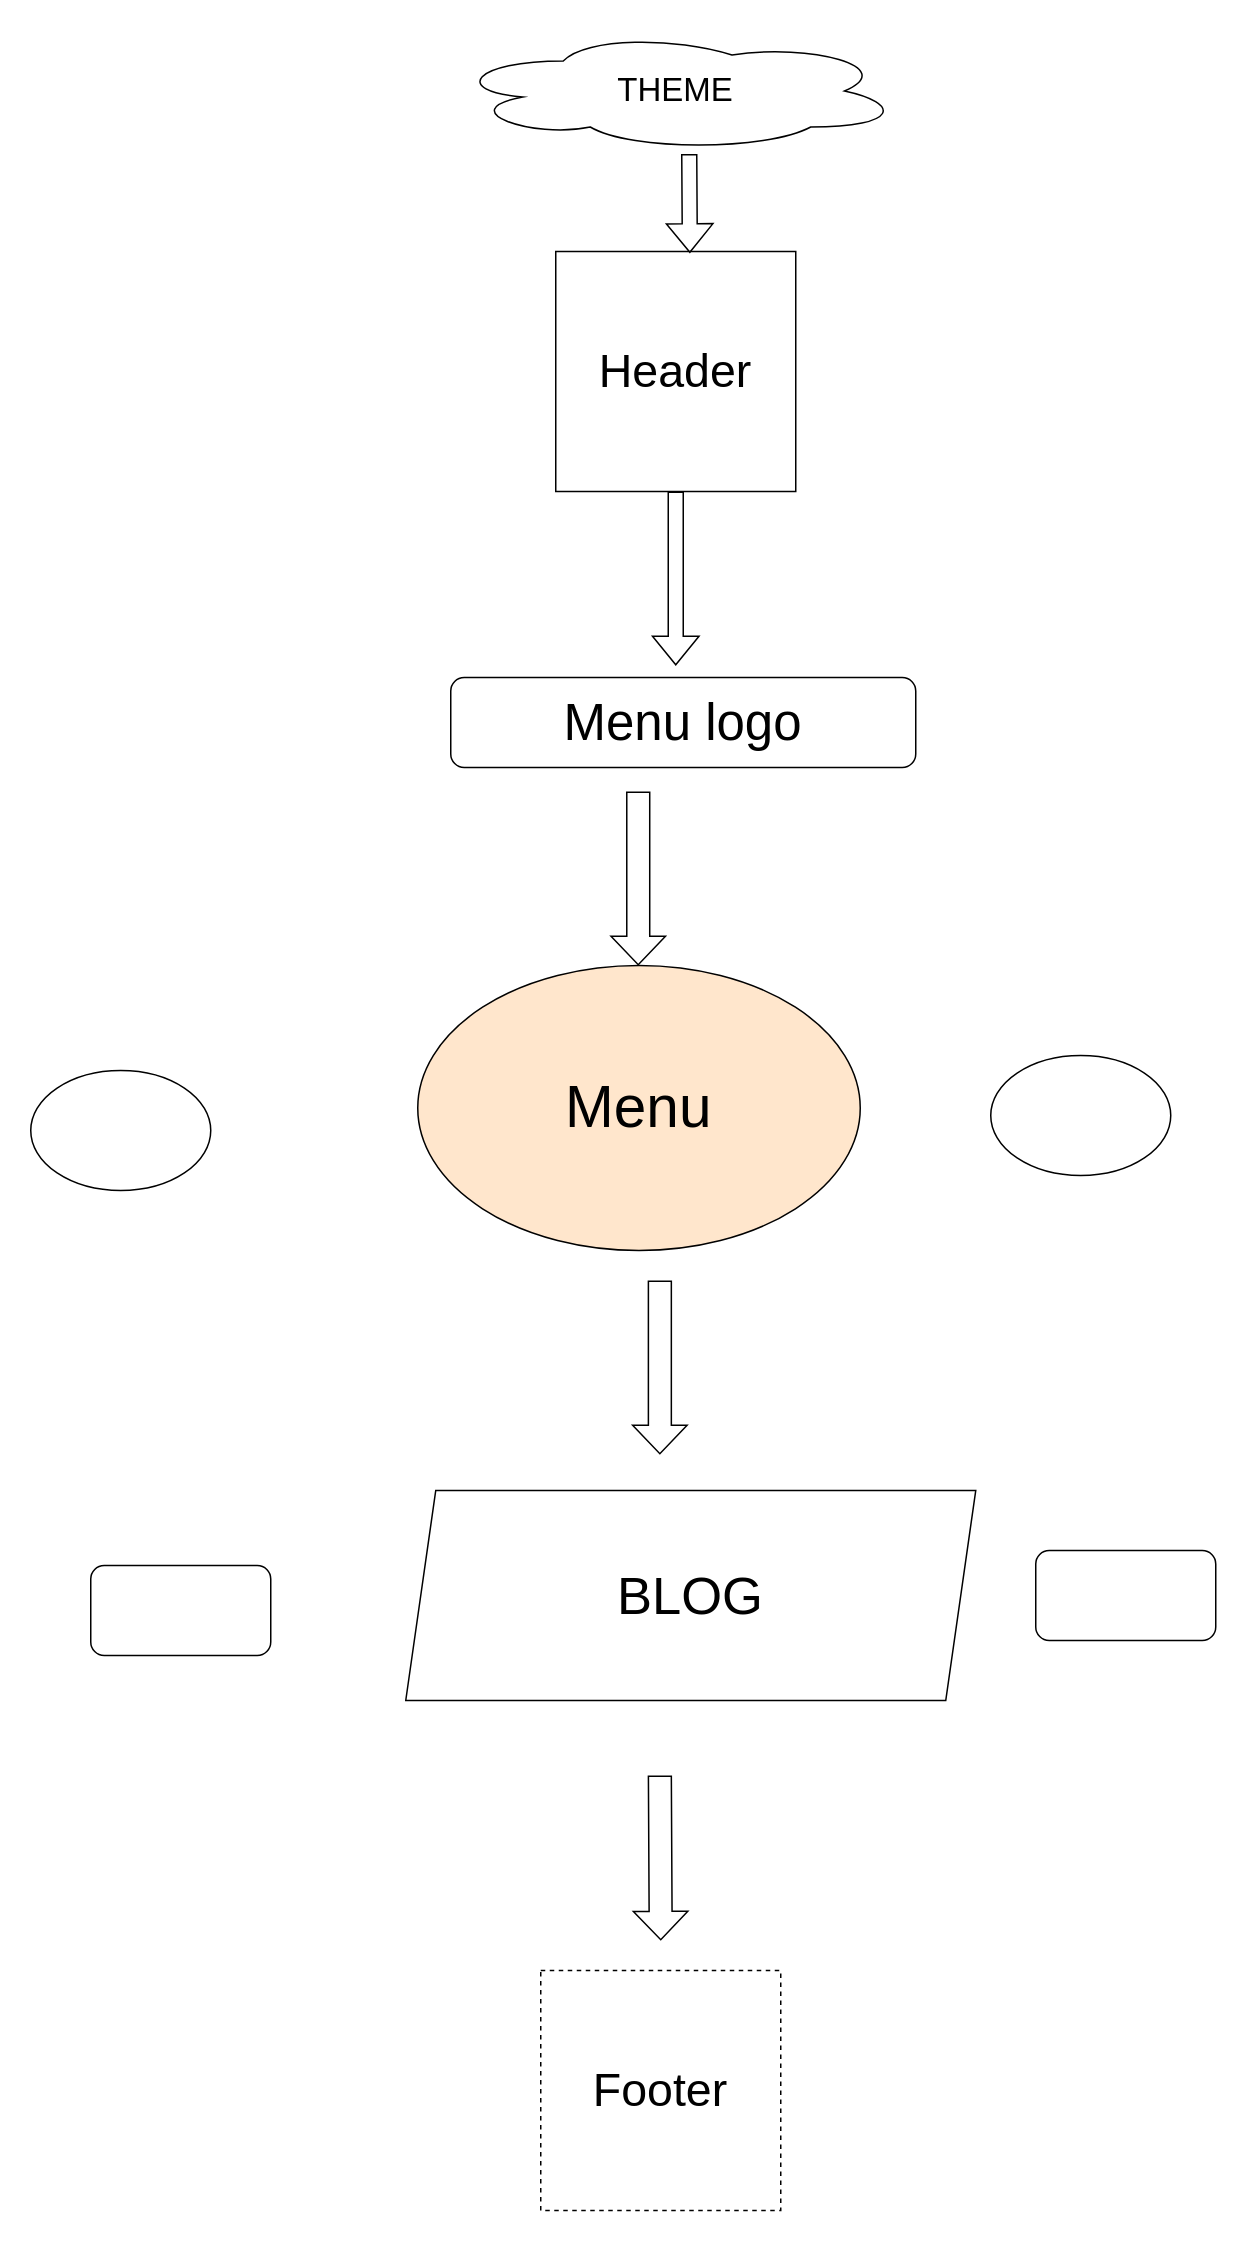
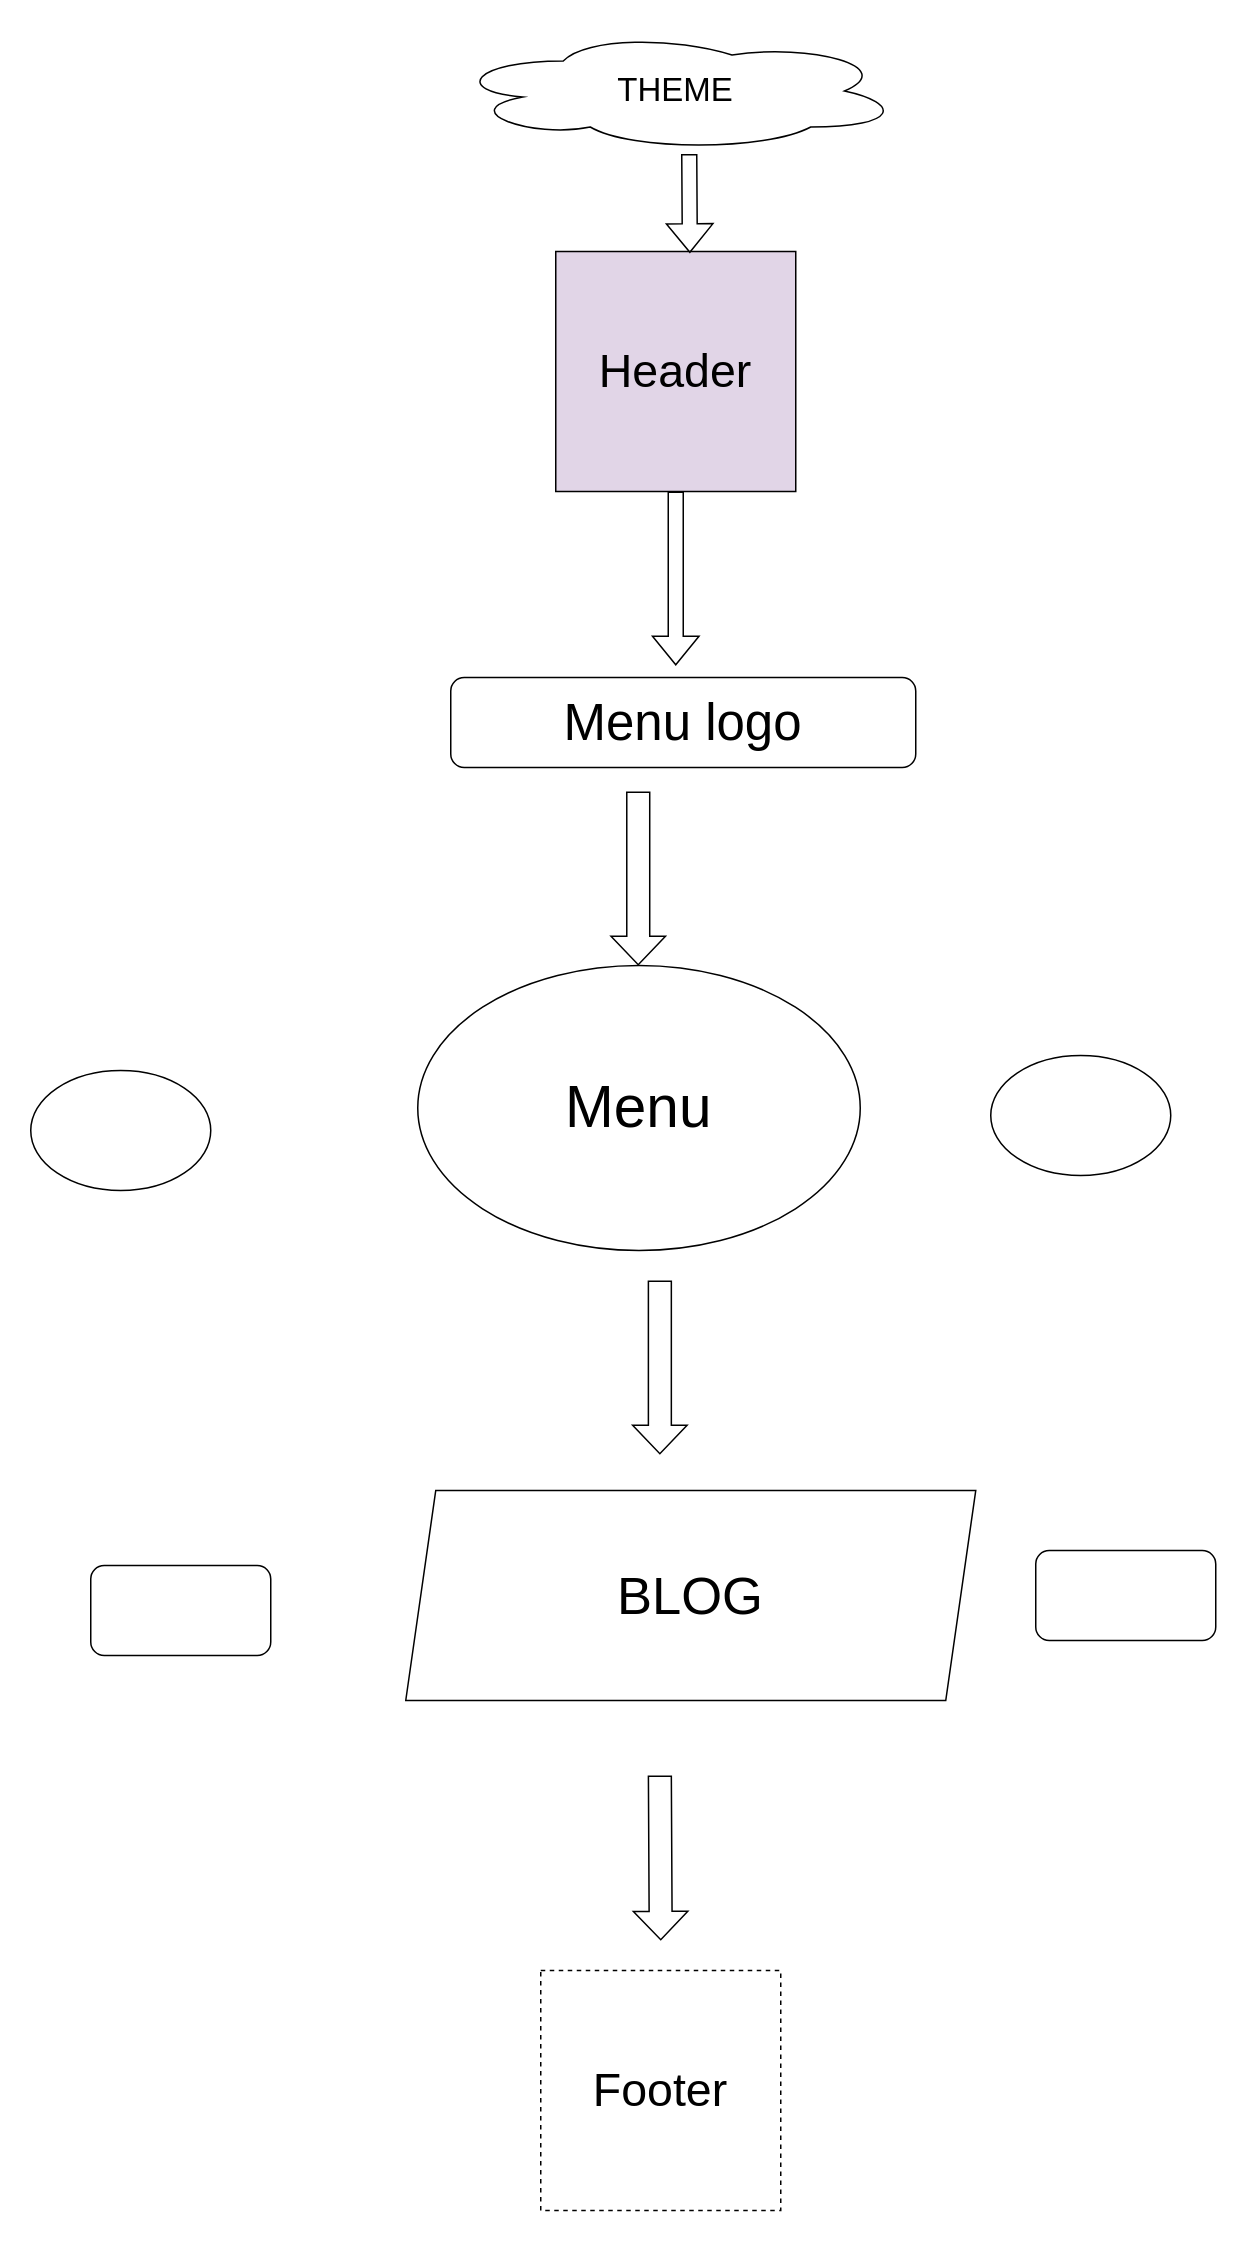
  <mxCell id="0" />
  <mxCell id="1" parent="0" />
  <mxCell id="2" value="&lt;font style=&quot;font-size: 34px;&quot;&gt;Menu logo&lt;/font&gt;" style="rounded=1;whiteSpace=wrap;html=1;" vertex="1" parent="1"><mxGeometry x="300" y="451" width="310" height="60" as="geometry" /></mxCell>
- <mxCell id="3" value="&lt;font style=&quot;font-size: 39px;&quot;&gt;Menu&lt;/font&gt;" style="ellipse;whiteSpace=wrap;html=1;fillColor=#ffe6cc;" vertex="1" parent="1"><mxGeometry x="278" y="643" width="295" height="190" as="geometry" /></mxCell>
- <mxCell id="4" value="&lt;font style=&quot;font-size: 31px;&quot;&gt;Header&lt;/font&gt;" style="whiteSpace=wrap;html=1;aspect=fixed;" vertex="1" parent="1"><mxGeometry x="370" y="167" width="160" height="160" as="geometry" /></mxCell>
+ <mxCell id="3" value="&lt;font style=&quot;font-size: 39px;&quot;&gt;Menu&lt;/font&gt;" style="ellipse;whiteSpace=wrap;html=1;" vertex="1" parent="1"><mxGeometry x="278" y="643" width="295" height="190" as="geometry" /></mxCell>
+ <mxCell id="4" value="&lt;font style=&quot;font-size: 31px;&quot;&gt;Header&lt;/font&gt;" style="whiteSpace=wrap;html=1;aspect=fixed;fillColor=#e1d5e7;" vertex="1" parent="1"><mxGeometry x="370" y="167" width="160" height="160" as="geometry" /></mxCell>
  <mxCell id="5" value="&lt;font style=&quot;font-size: 31px;&quot;&gt;Footer&lt;/font&gt;" style="whiteSpace=wrap;html=1;aspect=fixed;dashed=1;" vertex="1" parent="1"><mxGeometry x="360" y="1313" width="160" height="160" as="geometry" /></mxCell>
  <mxCell id="6" value="" style="shape=flexArrow;endArrow=classic;html=1;rounded=0;exitX=0.5;exitY=1;exitDx=0;exitDy=0;" edge="1" parent="1" source="4"><mxGeometry width="50" height="50" relative="1" as="geometry"><mxPoint x="390" y="413" as="sourcePoint" /><mxPoint x="450" y="443" as="targetPoint" /></mxGeometry></mxCell>
  <mxCell id="7" value="" style="shape=flexArrow;endArrow=classic;html=1;rounded=0;exitX=0.5;exitY=1;exitDx=0;exitDy=0;width=15.294;endSize=5.976;" edge="1" parent="1"><mxGeometry width="50" height="50" relative="1" as="geometry"><mxPoint x="425" y="527" as="sourcePoint" /><mxPoint x="425" y="643" as="targetPoint" /></mxGeometry></mxCell>
  <mxCell id="8" value="" style="shape=flexArrow;endArrow=classic;html=1;rounded=0;exitX=0.5;exitY=1;exitDx=0;exitDy=0;width=15.294;endSize=5.976;" edge="1" parent="1"><mxGeometry width="50" height="50" relative="1" as="geometry"><mxPoint x="439.41" y="853" as="sourcePoint" /><mxPoint x="439.41" y="969" as="targetPoint" /></mxGeometry></mxCell>
  <mxCell id="9" value="&lt;font style=&quot;font-size: 35px;&quot;&gt;BLOG&lt;/font&gt;" style="shape=parallelogram;perimeter=parallelogramPerimeter;whiteSpace=wrap;html=1;fixedSize=1;" vertex="1" parent="1"><mxGeometry x="270" y="993" width="380" height="140" as="geometry" /></mxCell>
  <mxCell id="10" value="" style="shape=flexArrow;endArrow=classic;html=1;rounded=0;exitX=0.5;exitY=1;exitDx=0;exitDy=0;width=15.294;endSize=5.976;" edge="1" parent="1"><mxGeometry width="50" height="50" relative="1" as="geometry"><mxPoint x="439.41" y="1183" as="sourcePoint" /><mxPoint x="440" y="1293" as="targetPoint" /></mxGeometry></mxCell>
  <mxCell id="11" value="&lt;font style=&quot;font-size: 22px;&quot;&gt;THEME&lt;/font&gt;" style="ellipse;shape=cloud;whiteSpace=wrap;html=1;" vertex="1" parent="1"><mxGeometry x="300" y="20" width="300" height="80" as="geometry" /></mxCell>
  <mxCell id="12" value="" style="shape=flexArrow;endArrow=classic;html=1;rounded=0;" edge="1" parent="1"><mxGeometry width="50" height="50" relative="1" as="geometry"><mxPoint x="459" y="102" as="sourcePoint" /><mxPoint x="459.41" y="168" as="targetPoint" /></mxGeometry></mxCell>
  <mxCell id="13" value="" style="ellipse;whiteSpace=wrap;html=1;" vertex="1" parent="1"><mxGeometry x="20" y="713" width="120" height="80" as="geometry" /></mxCell>
  <mxCell id="14" value="" style="ellipse;whiteSpace=wrap;html=1;" vertex="1" parent="1"><mxGeometry x="660" y="703" width="120" height="80" as="geometry" /></mxCell>
  <mxCell id="15" value="" style="rounded=1;whiteSpace=wrap;html=1;" vertex="1" parent="1"><mxGeometry x="60" y="1043" width="120" height="60" as="geometry" /></mxCell>
  <mxCell id="16" value="" style="rounded=1;whiteSpace=wrap;html=1;" vertex="1" parent="1"><mxGeometry x="690" y="1033" width="120" height="60" as="geometry" /></mxCell>
